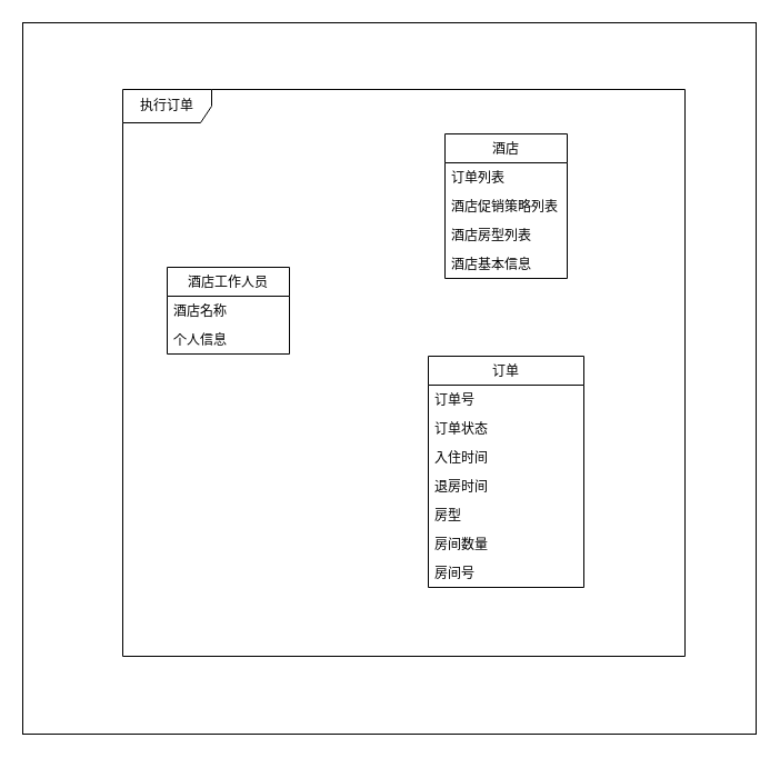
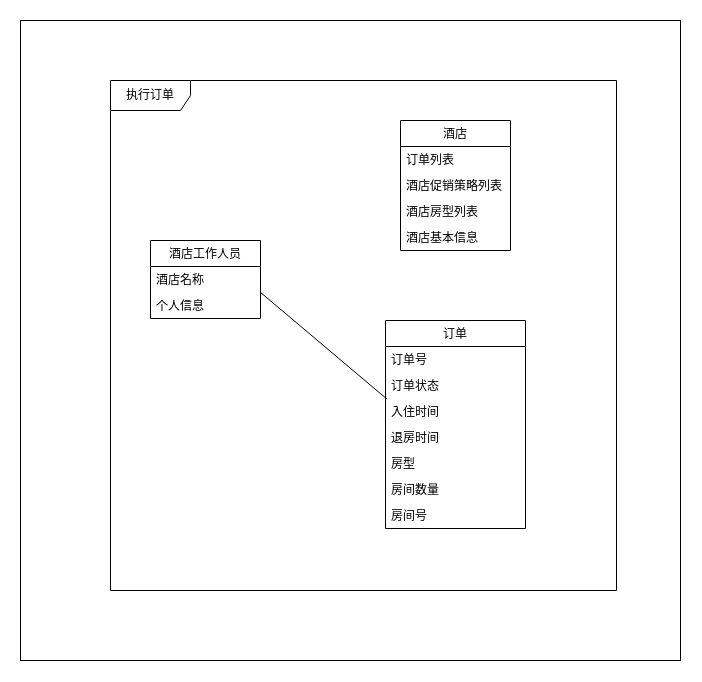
  <mxCell id="0" />
  <mxCell id="1" parent="0" />
  <mxCell id="2" value="" style="rounded=0;whiteSpace=wrap;html=1;" vertex="1" parent="1"><mxGeometry x="20" y="20" width="660" height="640" as="geometry" /></mxCell>
  <mxCell id="3" value="执行订单" style="shape=umlFrame;whiteSpace=wrap;html=1;width=80;height=30;" vertex="1" parent="1"><mxGeometry x="110" y="80" width="506" height="510" as="geometry" /></mxCell>
  <mxCell id="4" value="酒店工作人员" style="swimlane;fontStyle=0;childLayout=stackLayout;horizontal=1;startSize=26;fillColor=none;horizontalStack=0;resizeParent=1;resizeParentMax=0;resizeLast=0;collapsible=1;marginBottom=0;" vertex="1" parent="1"><mxGeometry x="150" y="240" width="110" height="78" as="geometry" /></mxCell>
  <mxCell id="5" value="酒店名称" style="text;strokeColor=none;fillColor=none;align=left;verticalAlign=top;spacingLeft=4;spacingRight=4;overflow=hidden;rotatable=0;points=[[0,0.5],[1,0.5]];portConstraint=eastwest;" vertex="1" parent="4"><mxGeometry y="26" width="110" height="26" as="geometry" /></mxCell>
  <mxCell id="6" value="个人信息" style="text;strokeColor=none;fillColor=none;align=left;verticalAlign=top;spacingLeft=4;spacingRight=4;overflow=hidden;rotatable=0;points=[[0,0.5],[1,0.5]];portConstraint=eastwest;" vertex="1" parent="4"><mxGeometry y="52" width="110" height="26" as="geometry" /></mxCell>
+ <mxCell id="7" value="" style="endArrow=none;html=1;exitX=0.996;exitY=0.981;exitDx=0;exitDy=0;exitPerimeter=0;entryX=0.011;entryY=0.025;entryDx=0;entryDy=0;entryPerimeter=0;" edge="1" parent="1" source="5" target="11"><mxGeometry width="50" height="50" relative="1" as="geometry"><mxPoint x="300" y="350" as="sourcePoint" /><mxPoint x="350" y="300" as="targetPoint" /></mxGeometry></mxCell>
  <mxCell id="8" value="订单" style="swimlane;fontStyle=0;childLayout=stackLayout;horizontal=1;startSize=26;fillColor=none;horizontalStack=0;resizeParent=1;resizeParentMax=0;resizeLast=0;collapsible=1;marginBottom=0;" vertex="1" parent="1"><mxGeometry x="385" y="320" width="140" height="208" as="geometry" /></mxCell>
  <mxCell id="9" value="订单号" style="text;strokeColor=none;fillColor=none;align=left;verticalAlign=top;spacingLeft=4;spacingRight=4;overflow=hidden;rotatable=0;points=[[0,0.5],[1,0.5]];portConstraint=eastwest;" vertex="1" parent="8"><mxGeometry y="26" width="140" height="26" as="geometry" /></mxCell>
  <mxCell id="10" value="订单状态" style="text;strokeColor=none;fillColor=none;align=left;verticalAlign=top;spacingLeft=4;spacingRight=4;overflow=hidden;rotatable=0;points=[[0,0.5],[1,0.5]];portConstraint=eastwest;" vertex="1" parent="8"><mxGeometry y="52" width="140" height="26" as="geometry" /></mxCell>
  <mxCell id="11" value="入住时间" style="text;strokeColor=none;fillColor=none;align=left;verticalAlign=top;spacingLeft=4;spacingRight=4;overflow=hidden;rotatable=0;points=[[0,0.5],[1,0.5]];portConstraint=eastwest;" vertex="1" parent="8"><mxGeometry y="78" width="140" height="26" as="geometry" /></mxCell>
  <mxCell id="12" value="退房时间" style="text;strokeColor=none;fillColor=none;align=left;verticalAlign=top;spacingLeft=4;spacingRight=4;overflow=hidden;rotatable=0;points=[[0,0.5],[1,0.5]];portConstraint=eastwest;" vertex="1" parent="8"><mxGeometry y="104" width="140" height="26" as="geometry" /></mxCell>
  <mxCell id="13" value="房型" style="text;strokeColor=none;fillColor=none;align=left;verticalAlign=top;spacingLeft=4;spacingRight=4;overflow=hidden;rotatable=0;points=[[0,0.5],[1,0.5]];portConstraint=eastwest;" vertex="1" parent="8"><mxGeometry y="130" width="140" height="26" as="geometry" /></mxCell>
  <mxCell id="14" value="房间数量" style="text;strokeColor=none;fillColor=none;align=left;verticalAlign=top;spacingLeft=4;spacingRight=4;overflow=hidden;rotatable=0;points=[[0,0.5],[1,0.5]];portConstraint=eastwest;" vertex="1" parent="8"><mxGeometry y="156" width="140" height="26" as="geometry" /></mxCell>
  <mxCell id="15" value="房间号" style="text;strokeColor=none;fillColor=none;align=left;verticalAlign=top;spacingLeft=4;spacingRight=4;overflow=hidden;rotatable=0;points=[[0,0.5],[1,0.5]];portConstraint=eastwest;" vertex="1" parent="8"><mxGeometry y="182" width="140" height="26" as="geometry" /></mxCell>
  <mxCell id="16" value="酒店" style="swimlane;fontStyle=0;childLayout=stackLayout;horizontal=1;startSize=26;fillColor=none;horizontalStack=0;resizeParent=1;resizeParentMax=0;resizeLast=0;collapsible=1;marginBottom=0;" vertex="1" parent="1"><mxGeometry x="400" y="120" width="110" height="130" as="geometry" /></mxCell>
  <mxCell id="17" value="订单列表" style="text;strokeColor=none;fillColor=none;align=left;verticalAlign=top;spacingLeft=4;spacingRight=4;overflow=hidden;rotatable=0;points=[[0,0.5],[1,0.5]];portConstraint=eastwest;" vertex="1" parent="16"><mxGeometry y="26" width="110" height="26" as="geometry" /></mxCell>
  <mxCell id="18" value="酒店促销策略列表" style="text;strokeColor=none;fillColor=none;align=left;verticalAlign=top;spacingLeft=4;spacingRight=4;overflow=hidden;rotatable=0;points=[[0,0.5],[1,0.5]];portConstraint=eastwest;" vertex="1" parent="16"><mxGeometry y="52" width="110" height="26" as="geometry" /></mxCell>
  <mxCell id="19" value="酒店房型列表" style="text;strokeColor=none;fillColor=none;align=left;verticalAlign=top;spacingLeft=4;spacingRight=4;overflow=hidden;rotatable=0;points=[[0,0.5],[1,0.5]];portConstraint=eastwest;" vertex="1" parent="16"><mxGeometry y="78" width="110" height="26" as="geometry" /></mxCell>
  <mxCell id="20" value="酒店基本信息" style="text;strokeColor=none;fillColor=none;align=left;verticalAlign=top;spacingLeft=4;spacingRight=4;overflow=hidden;rotatable=0;points=[[0,0.5],[1,0.5]];portConstraint=eastwest;" vertex="1" parent="16"><mxGeometry y="104" width="110" height="26" as="geometry" /></mxCell>
